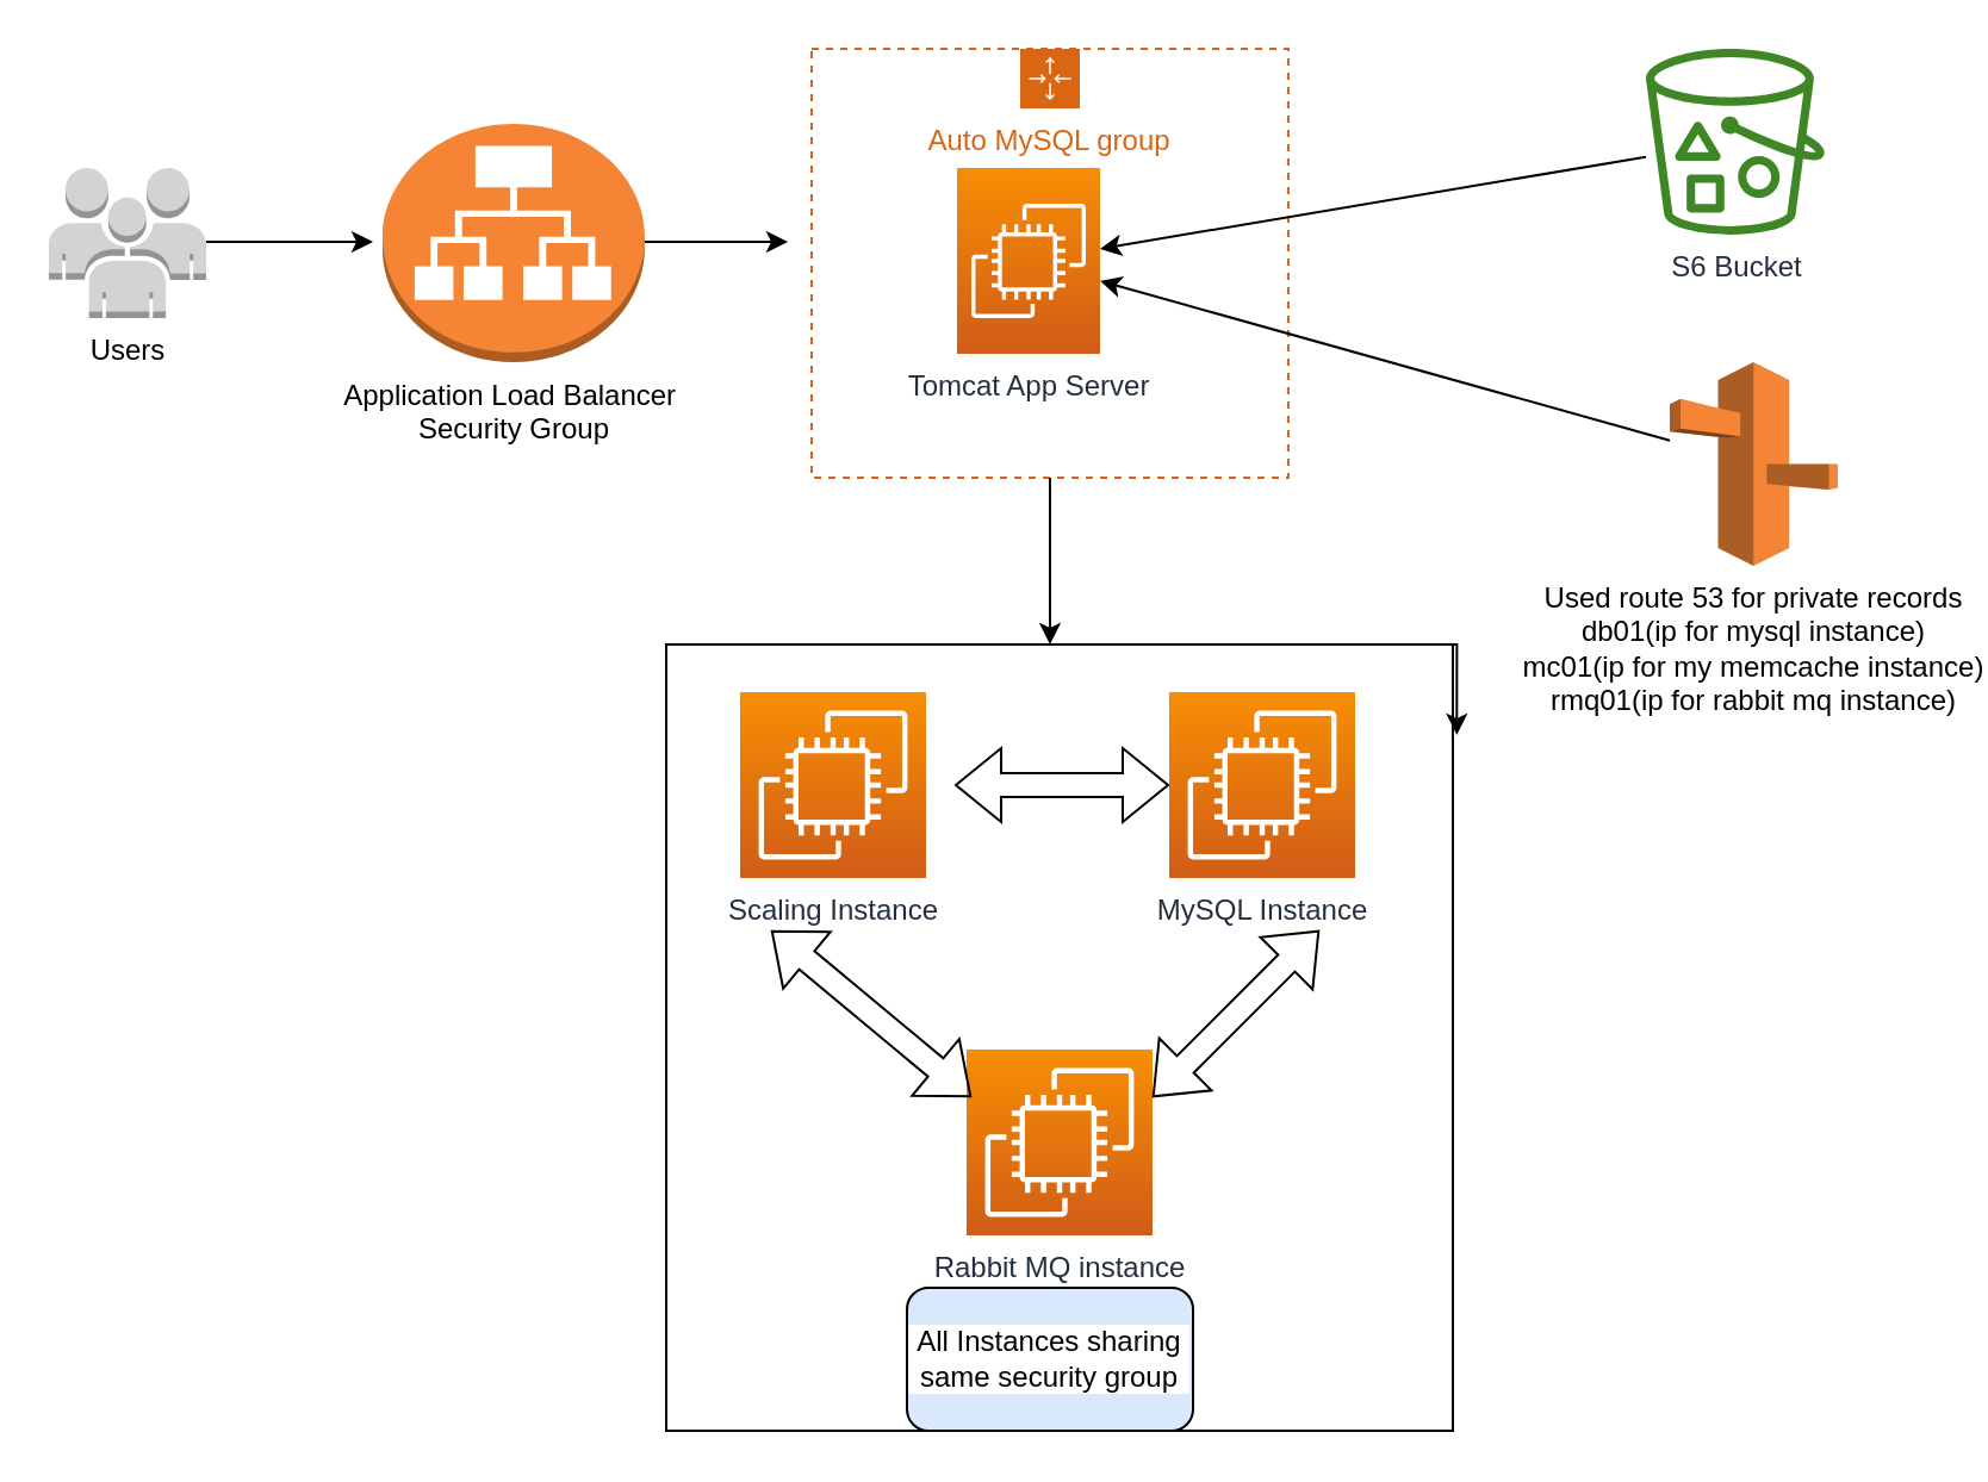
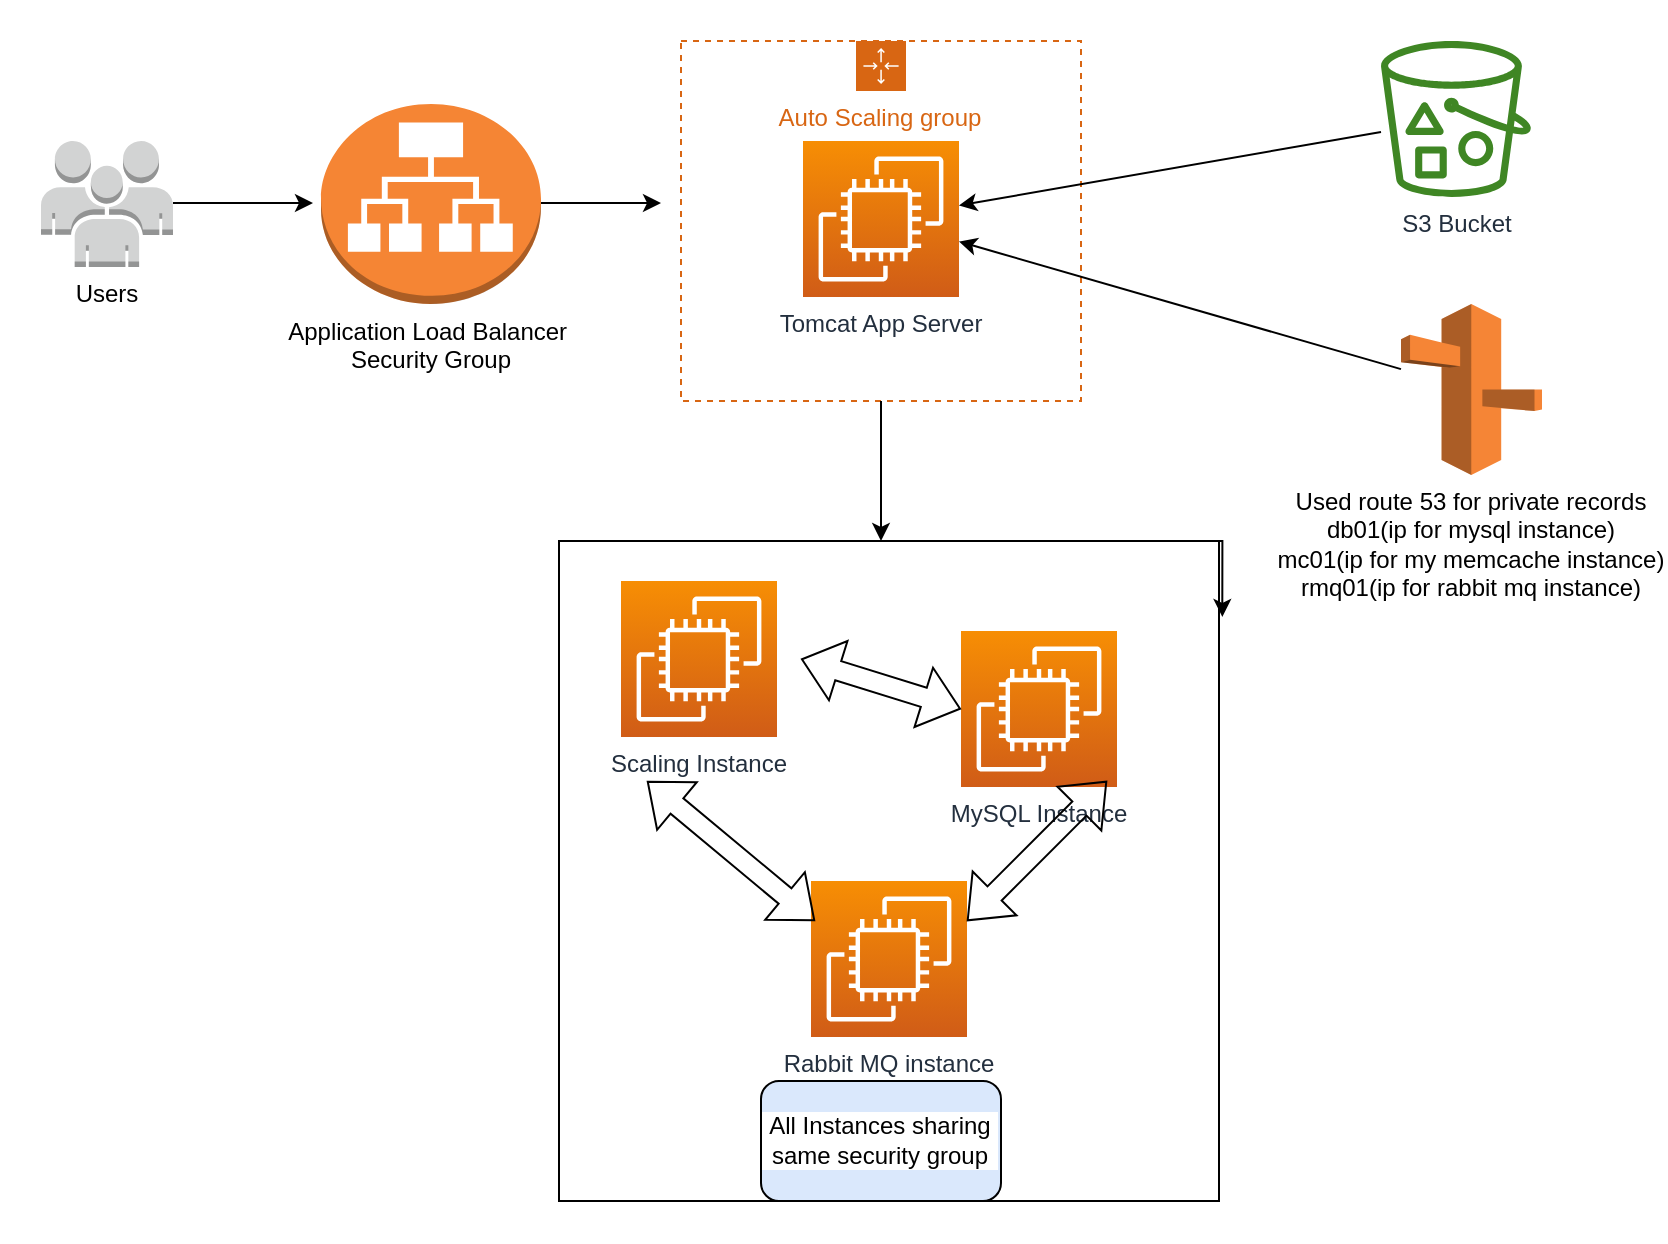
  <mxCell id="0" />
  <mxCell id="1" parent="0" />
  <mxCell id="2" value="Users" style="outlineConnect=0;dashed=0;verticalLabelPosition=bottom;verticalAlign=top;align=center;html=1;shape=mxgraph.aws3.users;fillColor=#D2D3D3;gradientColor=none;" vertex="1" parent="1"><mxGeometry x="20" y="70" width="66" height="63" as="geometry" /></mxCell>
  <mxCell id="3" value="" style="endArrow=classic;html=1;rounded=0;" edge="1" parent="1"><mxGeometry width="50" height="50" relative="1" as="geometry"><mxPoint x="86" y="101" as="sourcePoint" /><mxPoint x="156" y="101" as="targetPoint" /></mxGeometry></mxCell>
  <mxCell id="4" value="Application Load Balancer&amp;nbsp;&lt;br&gt;Security Group" style="outlineConnect=0;dashed=0;verticalLabelPosition=bottom;verticalAlign=top;align=center;html=1;shape=mxgraph.aws3.application_load_balancer;fillColor=#F58534;gradientColor=none;" vertex="1" parent="1"><mxGeometry x="160" y="51.5" width="110" height="100" as="geometry" /></mxCell>
  <mxCell id="5" value="" style="endArrow=classic;html=1;rounded=0;" edge="1" parent="1"><mxGeometry width="50" height="50" relative="1" as="geometry"><mxPoint x="270" y="101" as="sourcePoint" /><mxPoint x="330" y="101" as="targetPoint" /></mxGeometry></mxCell>
- <mxCell id="6" value="Auto MySQL group" style="points=[[0,0],[0.25,0],[0.5,0],[0.75,0],[1,0],[1,0.25],[1,0.5],[1,0.75],[1,1],[0.75,1],[0.5,1],[0.25,1],[0,1],[0,0.75],[0,0.5],[0,0.25]];outlineConnect=0;gradientColor=none;html=1;whiteSpace=wrap;fontSize=12;fontStyle=0;container=1;pointerEvents=0;collapsible=0;recursiveResize=0;shape=mxgraph.aws4.groupCenter;grIcon=mxgraph.aws4.group_auto_scaling_group;grStroke=1;strokeColor=#D86613;fillColor=none;verticalAlign=top;align=center;fontColor=#D86613;dashed=1;spacingTop=25;" vertex="1" parent="1"><mxGeometry x="340" y="20" width="200" height="180" as="geometry" /></mxCell>
- <mxCell id="7" value="&lt;span style=&quot;background-color: rgb(255, 255, 255);&quot;&gt;Tomcat App Server&lt;br&gt;&lt;br&gt;&lt;/span&gt;" style="sketch=0;points=[[0,0,0],[0.25,0,0],[0.5,0,0],[0.75,0,0],[1,0,0],[0,1,0],[0.25,1,0],[0.5,1,0],[0.75,1,0],[1,1,0],[0,0.25,0],[0,0.5,0],[0,0.75,0],[1,0.25,0],[1,0.5,0],[1,0.75,0]];outlineConnect=0;fontColor=#232F3E;gradientColor=#F78E04;gradientDirection=north;fillColor=#D05C17;strokeColor=#ffffff;dashed=0;verticalLabelPosition=bottom;verticalAlign=top;align=center;html=1;fontSize=12;fontStyle=0;aspect=fixed;shape=mxgraph.aws4.resourceIcon;resIcon=mxgraph.aws4.ec2;" vertex="1" parent="6"><mxGeometry x="61" y="50" width="60" height="78" as="geometry" /></mxCell>
+ <mxCell id="6" value="Auto Scaling group" style="points=[[0,0],[0.25,0],[0.5,0],[0.75,0],[1,0],[1,0.25],[1,0.5],[1,0.75],[1,1],[0.75,1],[0.5,1],[0.25,1],[0,1],[0,0.75],[0,0.5],[0,0.25]];outlineConnect=0;gradientColor=none;html=1;whiteSpace=wrap;fontSize=12;fontStyle=0;container=1;pointerEvents=0;collapsible=0;recursiveResize=0;shape=mxgraph.aws4.groupCenter;grIcon=mxgraph.aws4.group_auto_scaling_group;grStroke=1;strokeColor=#D86613;fillColor=none;verticalAlign=top;align=center;fontColor=#D86613;dashed=1;spacingTop=25;" vertex="1" parent="1"><mxGeometry x="340" y="20" width="200" height="180" as="geometry" /></mxCell>
+ <mxCell id="7" value="&lt;span style=&quot;background-color: rgb(255, 255, 255);&quot;&gt;Tomcat App Server&lt;br&gt;&lt;br&gt;&lt;/span&gt;" style="sketch=0;points=[[0,0,0],[0.25,0,0],[0.5,0,0],[0.75,0,0],[1,0,0],[0,1,0],[0.25,1,0],[0.5,1,0],[0.75,1,0],[1,1,0],[0,0.25,0],[0,0.5,0],[0,0.75,0],[1,0.25,0],[1,0.5,0],[1,0.75,0]];outlineConnect=0;fontColor=#232F3E;gradientColor=#F78E04;gradientDirection=north;fillColor=#D05C17;strokeColor=#ffffff;dashed=0;verticalLabelPosition=bottom;verticalAlign=top;align=center;html=1;fontSize=12;fontStyle=0;aspect=fixed;shape=mxgraph.aws4.resourceIcon;resIcon=mxgraph.aws4.ec2;" vertex="1" parent="6"><mxGeometry x="61" y="50" width="78" height="78" as="geometry" /></mxCell>
  <mxCell id="8" value="" style="endArrow=classic;html=1;rounded=0;fontColor=#FFFFFF;" edge="1" parent="1" source="6"><mxGeometry width="50" height="50" relative="1" as="geometry"><mxPoint x="400" y="320" as="sourcePoint" /><mxPoint x="440" y="270" as="targetPoint" /></mxGeometry></mxCell>
  <mxCell id="9" value="" style="whiteSpace=wrap;html=1;aspect=fixed;labelBackgroundColor=#FFFFFF;fontColor=#FFFFFF;" vertex="1" parent="1"><mxGeometry x="279" y="270" width="330" height="330" as="geometry" /></mxCell>
  <mxCell id="10" value="Scaling Instance" style="sketch=0;points=[[0,0,0],[0.25,0,0],[0.5,0,0],[0.75,0,0],[1,0,0],[0,1,0],[0.25,1,0],[0.5,1,0],[0.75,1,0],[1,1,0],[0,0.25,0],[0,0.5,0],[0,0.75,0],[1,0.25,0],[1,0.5,0],[1,0.75,0]];outlineConnect=0;fontColor=#232F3E;gradientColor=#F78E04;gradientDirection=north;fillColor=#D05C17;strokeColor=#ffffff;dashed=0;verticalLabelPosition=bottom;verticalAlign=top;align=center;html=1;fontSize=12;fontStyle=0;aspect=fixed;shape=mxgraph.aws4.resourceIcon;resIcon=mxgraph.aws4.ec2;labelBackgroundColor=#FFFFFF;" vertex="1" parent="1"><mxGeometry x="310" y="290" width="78" height="78" as="geometry" /></mxCell>
- <mxCell id="11" value="MySQL Instance" style="sketch=0;points=[[0,0,0],[0.25,0,0],[0.5,0,0],[0.75,0,0],[1,0,0],[0,1,0],[0.25,1,0],[0.5,1,0],[0.75,1,0],[1,1,0],[0,0.25,0],[0,0.5,0],[0,0.75,0],[1,0.25,0],[1,0.5,0],[1,0.75,0]];outlineConnect=0;fontColor=#232F3E;gradientColor=#F78E04;gradientDirection=north;fillColor=#D05C17;strokeColor=#ffffff;dashed=0;verticalLabelPosition=bottom;verticalAlign=top;align=center;html=1;fontSize=12;fontStyle=0;aspect=fixed;shape=mxgraph.aws4.resourceIcon;resIcon=mxgraph.aws4.ec2;labelBackgroundColor=#FFFFFF;" vertex="1" parent="1"><mxGeometry x="490" y="290" width="78" height="78" as="geometry" /></mxCell>
+ <mxCell id="11" value="MySQL Instance" style="sketch=0;points=[[0,0,0],[0.25,0,0],[0.5,0,0],[0.75,0,0],[1,0,0],[0,1,0],[0.25,1,0],[0.5,1,0],[0.75,1,0],[1,1,0],[0,0.25,0],[0,0.5,0],[0,0.75,0],[1,0.25,0],[1,0.5,0],[1,0.75,0]];outlineConnect=0;fontColor=#232F3E;gradientColor=#F78E04;gradientDirection=north;fillColor=#D05C17;strokeColor=#ffffff;dashed=0;verticalLabelPosition=bottom;verticalAlign=top;align=center;html=1;fontSize=12;fontStyle=0;aspect=fixed;shape=mxgraph.aws4.resourceIcon;resIcon=mxgraph.aws4.ec2;labelBackgroundColor=#FFFFFF;" vertex="1" parent="1"><mxGeometry x="480" y="315" width="78" height="78" as="geometry" /></mxCell>
  <mxCell id="12" value="Rabbit MQ instance" style="sketch=0;points=[[0,0,0],[0.25,0,0],[0.5,0,0],[0.75,0,0],[1,0,0],[0,1,0],[0.25,1,0],[0.5,1,0],[0.75,1,0],[1,1,0],[0,0.25,0],[0,0.5,0],[0,0.75,0],[1,0.25,0],[1,0.5,0],[1,0.75,0]];outlineConnect=0;fontColor=#232F3E;gradientColor=#F78E04;gradientDirection=north;fillColor=#D05C17;strokeColor=#ffffff;dashed=0;verticalLabelPosition=bottom;verticalAlign=top;align=center;html=1;fontSize=12;fontStyle=0;aspect=fixed;shape=mxgraph.aws4.resourceIcon;resIcon=mxgraph.aws4.ec2;labelBackgroundColor=#FFFFFF;" vertex="1" parent="1"><mxGeometry x="405" y="440" width="78" height="78" as="geometry" /></mxCell>
  <mxCell id="13" value="" style="shape=flexArrow;endArrow=classic;startArrow=classic;html=1;rounded=0;fontColor=#FFFFFF;" edge="1" parent="1"><mxGeometry width="100" height="100" relative="1" as="geometry"><mxPoint x="483" y="460" as="sourcePoint" /><mxPoint x="553" y="390" as="targetPoint" /></mxGeometry></mxCell>
  <mxCell id="14" value="" style="shape=flexArrow;endArrow=classic;startArrow=classic;html=1;rounded=0;fontColor=#FFFFFF;entryX=0;entryY=0.5;entryDx=0;entryDy=0;entryPerimeter=0;" edge="1" parent="1" target="11"><mxGeometry width="100" height="100" relative="1" as="geometry"><mxPoint x="400" y="329" as="sourcePoint" /><mxPoint x="499" y="328.5" as="targetPoint" /></mxGeometry></mxCell>
  <mxCell id="15" value="" style="shape=flexArrow;endArrow=classic;startArrow=classic;html=1;rounded=0;fontColor=#FFFFFF;" edge="1" parent="1"><mxGeometry width="100" height="100" relative="1" as="geometry"><mxPoint x="323" y="390" as="sourcePoint" /><mxPoint x="407" y="460" as="targetPoint" /></mxGeometry></mxCell>
  <mxCell id="16" style="edgeStyle=orthogonalEdgeStyle;rounded=0;orthogonalLoop=1;jettySize=auto;html=1;exitX=1;exitY=0;exitDx=0;exitDy=0;entryX=1.005;entryY=0.115;entryDx=0;entryDy=0;entryPerimeter=0;fontColor=#FFFFFF;" edge="1" parent="1" source="9" target="9"><mxGeometry relative="1" as="geometry" /></mxCell>
  <mxCell id="17" value="&lt;font color=&quot;#000000&quot;&gt;All Instances sharing same security group&lt;/font&gt;" style="rounded=1;whiteSpace=wrap;html=1;labelBackgroundColor=#FFFFFF;fontColor=#FFFFFF;fillColor=#dae8fc;" vertex="1" parent="1"><mxGeometry x="380" y="540" width="120" height="60" as="geometry" /></mxCell>
- <mxCell id="18" value="S6 Bucket&lt;br&gt;" style="sketch=0;outlineConnect=0;fontColor=#232F3E;gradientColor=none;fillColor=#3F8624;strokeColor=none;dashed=0;verticalLabelPosition=bottom;verticalAlign=top;align=center;html=1;fontSize=12;fontStyle=0;aspect=fixed;pointerEvents=1;shape=mxgraph.aws4.bucket_with_objects;labelBackgroundColor=#FFFFFF;" vertex="1" parent="1"><mxGeometry x="690" y="20" width="75" height="78" as="geometry" /></mxCell>
+ <mxCell id="18" value="S3 Bucket&lt;br&gt;" style="sketch=0;outlineConnect=0;fontColor=#232F3E;gradientColor=none;fillColor=#3F8624;strokeColor=none;dashed=0;verticalLabelPosition=bottom;verticalAlign=top;align=center;html=1;fontSize=12;fontStyle=0;aspect=fixed;pointerEvents=1;shape=mxgraph.aws4.bucket_with_objects;labelBackgroundColor=#FFFFFF;" vertex="1" parent="1"><mxGeometry x="690" y="20" width="75" height="78" as="geometry" /></mxCell>
  <mxCell id="19" value="" style="endArrow=classic;html=1;rounded=0;fontColor=#000000;" edge="1" parent="1" source="18" target="7"><mxGeometry width="50" height="50" relative="1" as="geometry"><mxPoint x="640" y="120" as="sourcePoint" /><mxPoint x="690" y="70" as="targetPoint" /></mxGeometry></mxCell>
  <mxCell id="20" value="Used route 53 for private records&lt;br&gt;db01(ip for mysql instance)&lt;br&gt;mc01(ip for my memcache instance)&lt;br&gt;rmq01(ip for rabbit mq instance)" style="outlineConnect=0;dashed=0;verticalLabelPosition=bottom;verticalAlign=top;align=center;html=1;shape=mxgraph.aws3.route_53;fillColor=#F58536;gradientColor=none;labelBackgroundColor=#FFFFFF;fontColor=#000000;" vertex="1" parent="1"><mxGeometry x="700" y="151.5" width="70.5" height="85.5" as="geometry" /></mxCell>
  <mxCell id="21" value="" style="endArrow=classic;html=1;rounded=0;fontColor=#000000;" edge="1" parent="1" source="20" target="7"><mxGeometry width="50" height="50" relative="1" as="geometry"><mxPoint x="600" y="183" as="sourcePoint" /><mxPoint x="650" y="133" as="targetPoint" /></mxGeometry></mxCell>
